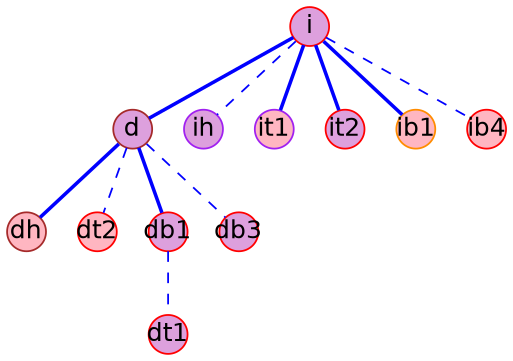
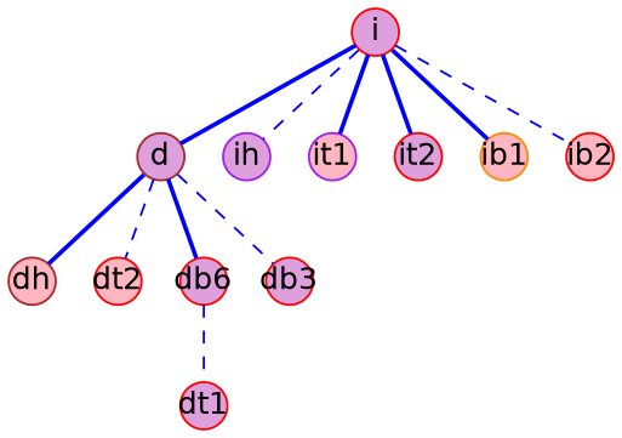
  graph {
    node [color=red fillcolor=plum fixedsize=true fontname=Helvetica shape=circle style=filled]
    edge [color=blue fontname=Helvetica style=bold]
    i [height=0.3 width=0.3]
    d [color=brown height=0.3 width=0.3]
    ih [color=purple height=0.3 width=0.3]
    it1 [color=purple fillcolor=lightpink height=0.3 width=0.3]
    it2 [height=0.3 width=0.3]
    ib1 [color=darkorange fillcolor=lightpink height=0.3 width=0.3]
-   ib2 [fillcolor=lightpink height=0.3 width=0.3 label=ib4]
+   ib2 [fillcolor=lightpink height=0.3 width=0.3]
    dh [color=brown fillcolor=lightpink height=0.3 width=0.3]
    dt2 [fillcolor=lightpink height=0.3 width=0.3]
-   db1 [height=0.3 width=0.3]
+   db1 [height=0.3 width=0.3 label=db6]
    n11 [height=0.3 label=db3 width=0.3]
    dt1 [height=0.3 width=0.3]
    i -- d
    i -- ih [style=dashed]
    i -- it1
    i -- it2
    i -- ib1
    i -- ib2 [style=dashed]
    d -- dh
    d -- dt2 [style=dashed]
    d -- db1
    d -- n11 [style=dashed]
    db1 -- dt1 [style=dashed]
  }
